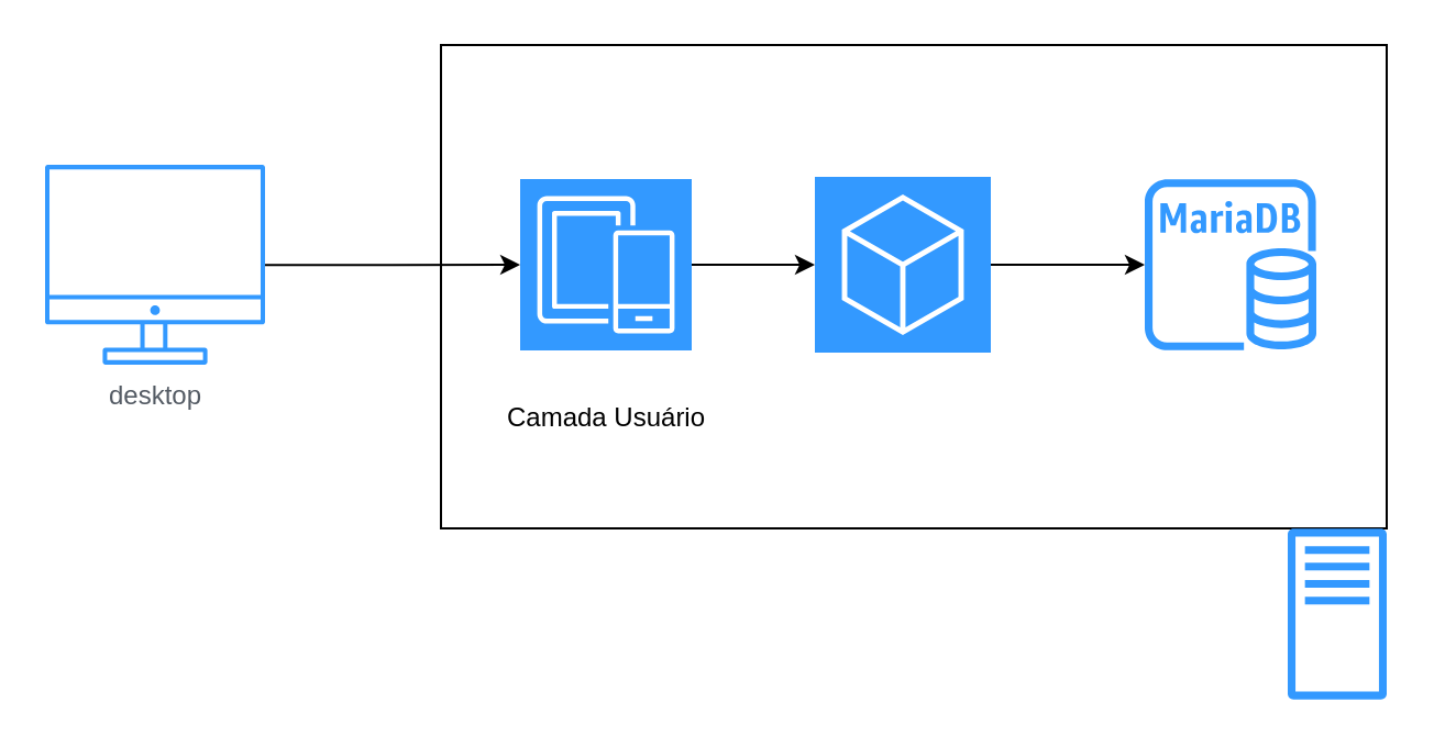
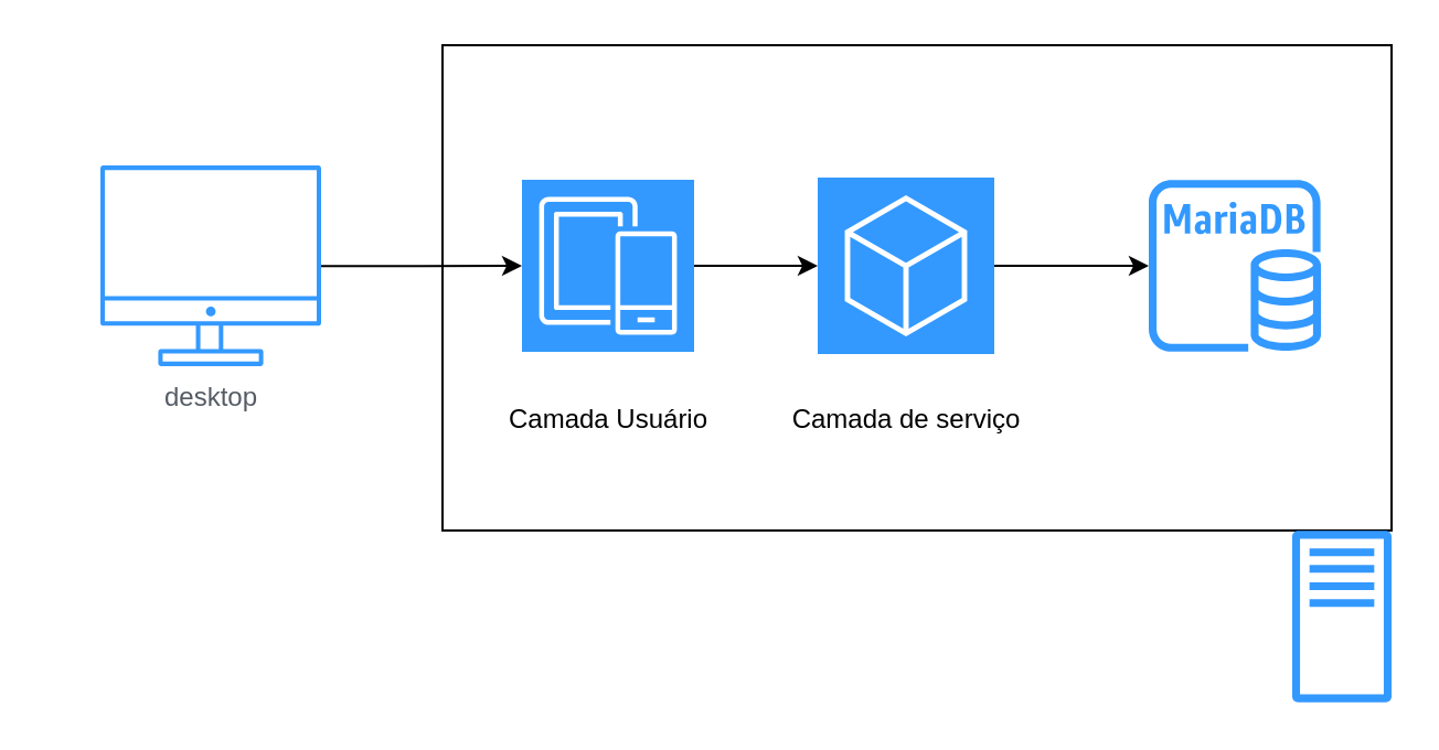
  <mxCell id="0" />
  <mxCell id="1" parent="0" />
  <mxCell id="2" value="&lt;br&gt;" style="rounded=0;whiteSpace=wrap;html=1;fillColor=none;" parent="1" vertex="1"><mxGeometry x="200" y="20" width="430" height="220" as="geometry" /></mxCell>
  <mxCell id="3" value="" style="sketch=0;outlineConnect=0;fontColor=#232F3E;gradientColor=none;fillColor=#3399FF;strokeColor=none;dashed=0;verticalLabelPosition=bottom;verticalAlign=top;align=center;html=1;fontSize=12;fontStyle=0;aspect=fixed;pointerEvents=1;shape=mxgraph.aws4.rds_mariadb_instance;" parent="1" vertex="1"><mxGeometry x="520" y="81" width="78" height="78" as="geometry" /></mxCell>
  <mxCell id="4" style="edgeStyle=orthogonalEdgeStyle;rounded=0;orthogonalLoop=1;jettySize=auto;html=1;entryX=0;entryY=0.5;entryDx=0;entryDy=0;entryPerimeter=0;" parent="1" source="5" target="7" edge="1"><mxGeometry relative="1" as="geometry" /></mxCell>
- <mxCell id="5" value="desktop" style="sketch=0;outlineConnect=0;gradientColor=none;fontColor=#545B64;strokeColor=none;fillColor=#3399FF;dashed=0;verticalLabelPosition=bottom;verticalAlign=top;align=center;html=1;fontSize=12;fontStyle=0;aspect=fixed;shape=mxgraph.aws4.illustration_desktop;pointerEvents=1" parent="1" vertex="1"><mxGeometry x="20" y="74.5" width="100" height="91" as="geometry" /></mxCell>
+ <mxCell id="5" value="desktop" style="sketch=0;outlineConnect=0;gradientColor=none;fontColor=#545B64;strokeColor=none;fillColor=#3399FF;dashed=0;verticalLabelPosition=bottom;verticalAlign=top;align=center;html=1;fontSize=12;fontStyle=0;aspect=fixed;shape=mxgraph.aws4.illustration_desktop;pointerEvents=1" parent="1" vertex="1"><mxGeometry x="45" y="74.5" width="100" height="91" as="geometry" /></mxCell>
  <mxCell id="6" style="edgeStyle=orthogonalEdgeStyle;rounded=0;orthogonalLoop=1;jettySize=auto;html=1;" parent="1" source="7" target="10" edge="1"><mxGeometry relative="1" as="geometry" /></mxCell>
  <mxCell id="7" value="" style="sketch=0;points=[[0,0,0],[0.25,0,0],[0.5,0,0],[0.75,0,0],[1,0,0],[0,1,0],[0.25,1,0],[0.5,1,0],[0.75,1,0],[1,1,0],[0,0.25,0],[0,0.5,0],[0,0.75,0],[1,0.25,0],[1,0.5,0],[1,0.75,0]];outlineConnect=0;fontColor=#232F3E;gradientDirection=north;fillColor=#3399FF;strokeColor=#ffffff;dashed=0;verticalLabelPosition=bottom;verticalAlign=top;align=center;html=1;fontSize=12;fontStyle=0;aspect=fixed;shape=mxgraph.aws4.resourceIcon;resIcon=mxgraph.aws4.mobile;" parent="1" vertex="1"><mxGeometry x="236" y="81" width="78" height="78" as="geometry" /></mxCell>
  <mxCell id="8" value="" style="sketch=0;outlineConnect=0;fontColor=#232F3E;gradientColor=none;fillColor=#3399FF;strokeColor=none;dashed=0;verticalLabelPosition=bottom;verticalAlign=top;align=center;html=1;fontSize=12;fontStyle=0;aspect=fixed;pointerEvents=1;shape=mxgraph.aws4.traditional_server;" parent="1" vertex="1"><mxGeometry x="585" y="240" width="45" height="78" as="geometry" /></mxCell>
  <mxCell id="9" style="edgeStyle=orthogonalEdgeStyle;rounded=0;orthogonalLoop=1;jettySize=auto;html=1;" parent="1" source="10" target="3" edge="1"><mxGeometry relative="1" as="geometry" /></mxCell>
  <mxCell id="10" value="" style="sketch=0;points=[[0,0,0],[0.25,0,0],[0.5,0,0],[0.75,0,0],[1,0,0],[0,1,0],[0.25,1,0],[0.5,1,0],[0.75,1,0],[1,1,0],[0,0.25,0],[0,0.5,0],[0,0.75,0],[1,0.25,0],[1,0.5,0],[1,0.75,0]];gradientDirection=north;outlineConnect=0;fontColor=#232F3E;fillColor=#3399FF;strokeColor=#ffffff;dashed=0;verticalLabelPosition=bottom;verticalAlign=top;align=center;html=1;fontSize=12;fontStyle=0;aspect=fixed;shape=mxgraph.aws4.resourceIcon;resIcon=mxgraph.aws4.general;" parent="1" vertex="1"><mxGeometry x="370" y="80" width="80" height="80" as="geometry" /></mxCell>
+ <mxCell id="11" value="Camada de serviço" style="text;html=1;align=center;verticalAlign=middle;resizable=0;points=[];autosize=1;strokeColor=none;fillColor=none;" parent="1" vertex="1"><mxGeometry x="350" y="180" width="120" height="20" as="geometry" /></mxCell>
  <mxCell id="12" value="Camada Usuário" style="text;html=1;align=center;verticalAlign=middle;resizable=0;points=[];autosize=1;strokeColor=none;fillColor=none;" parent="1" vertex="1"><mxGeometry x="220" y="180" width="110" height="20" as="geometry" /></mxCell>
